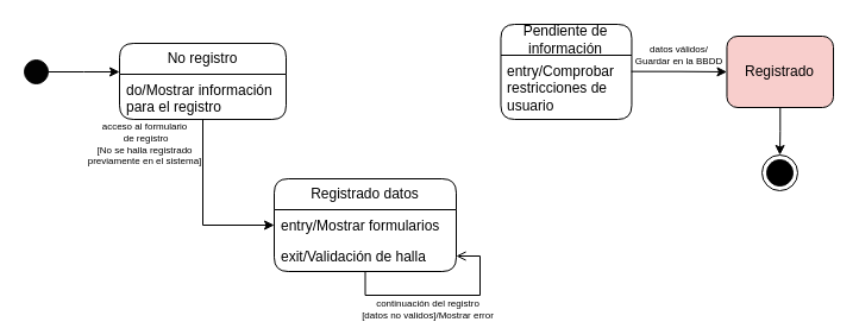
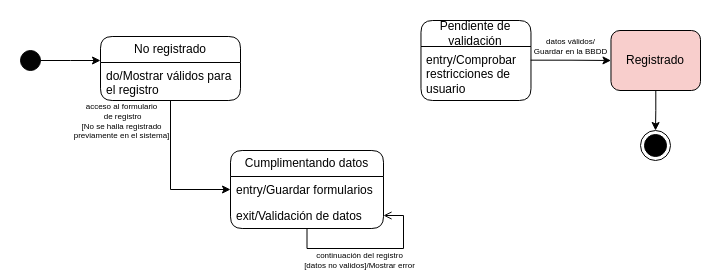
  <mxCell id="0" />
  <mxCell id="1" parent="0" />
  <mxCell id="2" style="edgeStyle=orthogonalEdgeStyle;rounded=0;orthogonalLoop=1;jettySize=auto;html=1;" edge="1" parent="1" source="3"><mxGeometry relative="1" as="geometry"><mxPoint x="100" y="60" as="targetPoint" /></mxGeometry></mxCell>
  <mxCell id="3" value="" style="ellipse;whiteSpace=wrap;html=1;aspect=fixed;fillColor=#030303;" vertex="1" parent="1"><mxGeometry x="20" y="50" width="20" height="20" as="geometry" /></mxCell>
  <mxCell id="4" style="edgeStyle=orthogonalEdgeStyle;rounded=0;orthogonalLoop=1;jettySize=auto;html=1;entryX=0;entryY=0.5;entryDx=0;entryDy=0;exitX=0.997;exitY=0.253;exitDx=0;exitDy=0;exitPerimeter=0;" edge="1" parent="1" source="12"><mxGeometry relative="1" as="geometry"><mxPoint x="516.48" y="60" as="sourcePoint" /><mxPoint x="610.48" y="60" as="targetPoint" /></mxGeometry></mxCell>
  <mxCell id="5" value="datos válidos/&lt;br&gt;Guardar en la BBDD" style="edgeLabel;html=1;align=center;verticalAlign=middle;resizable=0;points=[];fontSize=8;" vertex="1" connectable="0" parent="4"><mxGeometry x="-0.161" y="-1" relative="1" as="geometry"><mxPoint x="5" y="-15" as="offset" /></mxGeometry></mxCell>
- <mxCell id="6" value="Registrado datos" style="swimlane;fontStyle=0;childLayout=stackLayout;horizontal=1;startSize=26;fillColor=none;horizontalStack=0;resizeParent=1;resizeParentMax=0;resizeLast=0;collapsible=1;marginBottom=0;whiteSpace=wrap;html=1;rounded=1;" vertex="1" parent="1"><mxGeometry x="230" y="150" width="153" height="78" as="geometry" /></mxCell>
- <mxCell id="7" value="entry/Mostrar formularios" style="text;strokeColor=none;fillColor=none;align=left;verticalAlign=top;spacingLeft=4;spacingRight=4;overflow=hidden;rotatable=0;points=[[0,0.5],[1,0.5]];portConstraint=eastwest;whiteSpace=wrap;html=1;" vertex="1" parent="6"><mxGeometry y="26" width="153" height="26" as="geometry" /></mxCell>
- <mxCell id="8" value="exit/Validación de halla" style="text;strokeColor=none;fillColor=none;align=left;verticalAlign=top;spacingLeft=4;spacingRight=4;overflow=hidden;rotatable=0;points=[[0,0.5],[1,0.5]];portConstraint=eastwest;whiteSpace=wrap;html=1;" vertex="1" parent="6"><mxGeometry y="52" width="153" height="26" as="geometry" /></mxCell>
+ <mxCell id="6" value="Cumplimentando datos" style="swimlane;fontStyle=0;childLayout=stackLayout;horizontal=1;startSize=26;fillColor=none;horizontalStack=0;resizeParent=1;resizeParentMax=0;resizeLast=0;collapsible=1;marginBottom=0;whiteSpace=wrap;html=1;rounded=1;" vertex="1" parent="1"><mxGeometry x="230" y="150" width="153" height="78" as="geometry" /></mxCell>
+ <mxCell id="7" value="entry/Guardar formularios" style="text;strokeColor=none;fillColor=none;align=left;verticalAlign=top;spacingLeft=4;spacingRight=4;overflow=hidden;rotatable=0;points=[[0,0.5],[1,0.5]];portConstraint=eastwest;whiteSpace=wrap;html=1;" vertex="1" parent="6"><mxGeometry y="26" width="153" height="26" as="geometry" /></mxCell>
+ <mxCell id="8" value="exit/Validación de datos" style="text;strokeColor=none;fillColor=none;align=left;verticalAlign=top;spacingLeft=4;spacingRight=4;overflow=hidden;rotatable=0;points=[[0,0.5],[1,0.5]];portConstraint=eastwest;whiteSpace=wrap;html=1;" vertex="1" parent="6"><mxGeometry y="52" width="153" height="26" as="geometry" /></mxCell>
  <mxCell id="9" style="edgeStyle=orthogonalEdgeStyle;rounded=0;orthogonalLoop=1;jettySize=auto;html=1;endArrow=open;" edge="1" parent="6" source="6" target="8"><mxGeometry relative="1" as="geometry" /></mxCell>
  <mxCell id="10" value="continuación del registro&lt;br&gt;[datos no validos]/Mostrar error" style="edgeLabel;html=1;align=center;verticalAlign=middle;resizable=0;points=[];fontSize=8;" vertex="1" connectable="0" parent="9"><mxGeometry x="0.039" y="1" relative="1" as="geometry"><mxPoint x="-16" y="12" as="offset" /></mxGeometry></mxCell>
- <mxCell id="11" value="Pendiente de información" style="swimlane;fontStyle=0;childLayout=stackLayout;horizontal=1;startSize=26;fillColor=none;horizontalStack=0;resizeParent=1;resizeParentMax=0;resizeLast=0;collapsible=1;marginBottom=0;whiteSpace=wrap;html=1;rounded=1;" vertex="1" parent="1"><mxGeometry x="420.48" y="20" width="110" height="80" as="geometry" /></mxCell>
+ <mxCell id="11" value="Pendiente de validación" style="swimlane;fontStyle=0;childLayout=stackLayout;horizontal=1;startSize=26;fillColor=none;horizontalStack=0;resizeParent=1;resizeParentMax=0;resizeLast=0;collapsible=1;marginBottom=0;whiteSpace=wrap;html=1;rounded=1;" vertex="1" parent="1"><mxGeometry x="420.48" y="20" width="110" height="80" as="geometry" /></mxCell>
  <mxCell id="12" value="entry/Comprobar restricciones de usuario" style="text;strokeColor=none;fillColor=none;align=left;verticalAlign=top;spacingLeft=4;spacingRight=4;overflow=hidden;rotatable=0;points=[[0,0.5],[1,0.5]];portConstraint=eastwest;whiteSpace=wrap;html=1;" vertex="1" parent="11"><mxGeometry y="26" width="110" height="54" as="geometry" /></mxCell>
  <mxCell id="13" style="edgeStyle=orthogonalEdgeStyle;rounded=0;orthogonalLoop=1;jettySize=auto;html=1;entryX=0;entryY=0.5;entryDx=0;entryDy=0;" edge="1" parent="1" source="15" target="7"><mxGeometry relative="1" as="geometry" /></mxCell>
  <mxCell id="14" value="acceso al formulario&lt;br&gt;&amp;nbsp;de registro&lt;br style=&quot;font-size: 8px;&quot;&gt;[No se halla registrado &lt;br&gt;previamente en el sistema]" style="edgeLabel;html=1;align=center;verticalAlign=middle;resizable=0;points=[];fontSize=8;" vertex="1" connectable="0" parent="13"><mxGeometry x="-0.275" y="-3" relative="1" as="geometry"><mxPoint x="-47" y="-34" as="offset" /></mxGeometry></mxCell>
- <mxCell id="15" value="No registro" style="swimlane;fontStyle=0;childLayout=stackLayout;horizontal=1;startSize=26;fillColor=none;horizontalStack=0;resizeParent=1;resizeParentMax=0;resizeLast=0;collapsible=1;marginBottom=0;whiteSpace=wrap;html=1;rounded=1;" vertex="1" parent="1"><mxGeometry x="100" y="36" width="140" height="64" as="geometry" /></mxCell>
- <mxCell id="16" value="do/Mostrar información para el registro" style="text;strokeColor=none;fillColor=none;align=left;verticalAlign=top;spacingLeft=4;spacingRight=4;overflow=hidden;rotatable=0;points=[[0,0.5],[1,0.5]];portConstraint=eastwest;whiteSpace=wrap;html=1;" vertex="1" parent="15"><mxGeometry y="26" width="140" height="38" as="geometry" /></mxCell>
+ <mxCell id="15" value="No registrado" style="swimlane;fontStyle=0;childLayout=stackLayout;horizontal=1;startSize=26;fillColor=none;horizontalStack=0;resizeParent=1;resizeParentMax=0;resizeLast=0;collapsible=1;marginBottom=0;whiteSpace=wrap;html=1;rounded=1;" vertex="1" parent="1"><mxGeometry x="100" y="36" width="140" height="64" as="geometry" /></mxCell>
+ <mxCell id="16" value="do/Mostrar válidos para el registro" style="text;strokeColor=none;fillColor=none;align=left;verticalAlign=top;spacingLeft=4;spacingRight=4;overflow=hidden;rotatable=0;points=[[0,0.5],[1,0.5]];portConstraint=eastwest;whiteSpace=wrap;html=1;" vertex="1" parent="15"><mxGeometry y="26" width="140" height="38" as="geometry" /></mxCell>
  <mxCell id="17" style="edgeStyle=orthogonalEdgeStyle;rounded=0;orthogonalLoop=1;jettySize=auto;html=1;entryX=0.5;entryY=0;entryDx=0;entryDy=0;" edge="1" parent="1" source="18" target="19"><mxGeometry relative="1" as="geometry" /></mxCell>
  <mxCell id="18" value="Registrado" style="rounded=1;whiteSpace=wrap;html=1;fillColor=#f8cecc;" vertex="1" parent="1"><mxGeometry x="610.48" y="30" width="89.52" height="60" as="geometry" /></mxCell>
  <mxCell id="19" value="" style="ellipse;html=1;shape=endState;fillColor=#000000;strokeColor=#030303;" vertex="1" parent="1"><mxGeometry x="640" y="130" width="30" height="30" as="geometry" /></mxCell>
